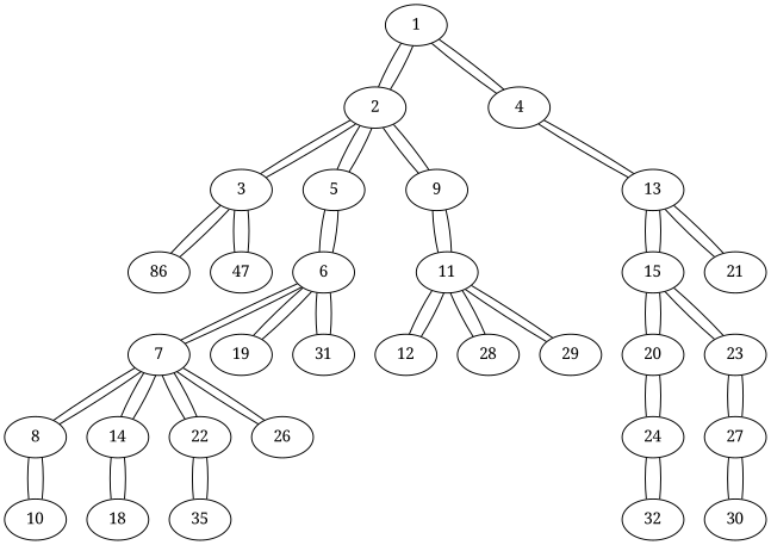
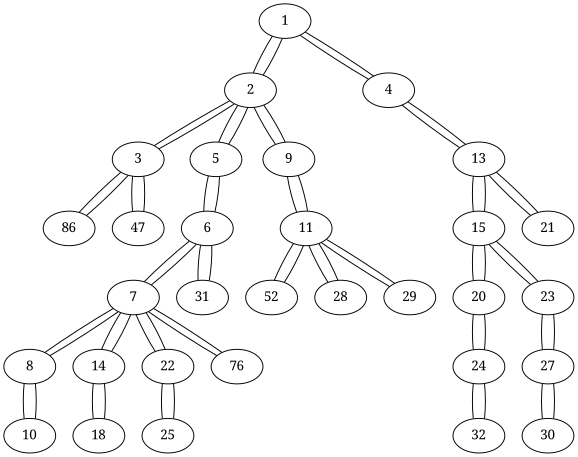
  graph {
    fontname="Noto Serif"
    node [fontname="Noto Serif"]
    edge [fontname="Noto Serif"]
    1
    2
    4
    3
    5
    9
    13
    n8 [label=86]
    n9 [label=47]
    6
    11
    15
    21
    7
-   19
    31
-   12
+   12 [label=52]
    28
    29
    20
    23
    8
    14
    22
-   26
+   26 [label=76]
    10
    18
-   25 [label=35]
+   25
    24
    27
    32
    30
    1 -- 2
    1 -- 4
    2 -- 1
    2 -- 3
    2 -- 5
    2 -- 9
    4 -- 1
    4 -- 13
    3 -- 2
    3 -- n8
    3 -- n9
    5 -- 2
    5 -- 6
    9 -- 2
    9 -- 11
    13 -- 4
    13 -- 15
    13 -- 21
    n8 -- 3
    n9 -- 3
    6 -- 5
    6 -- 7
-   6 -- 19
    6 -- 31
    11 -- 9
    11 -- 12
    11 -- 28
    11 -- 29
    15 -- 13
    15 -- 20
    15 -- 23
    21 -- 13
    7 -- 6
    7 -- 8
    7 -- 14
    7 -- 22
    7 -- 26
-   19 -- 6
    31 -- 6
    12 -- 11
    28 -- 11
    29 -- 11
    20 -- 15
    20 -- 24
    23 -- 15
    23 -- 27
    8 -- 7
    8 -- 10
    14 -- 7
    14 -- 18
    22 -- 7
    22 -- 25
    26 -- 7
    10 -- 8
    18 -- 14
    25 -- 22
    24 -- 20
    24 -- 32
    27 -- 23
    27 -- 30
    32 -- 24
    30 -- 27
  }
